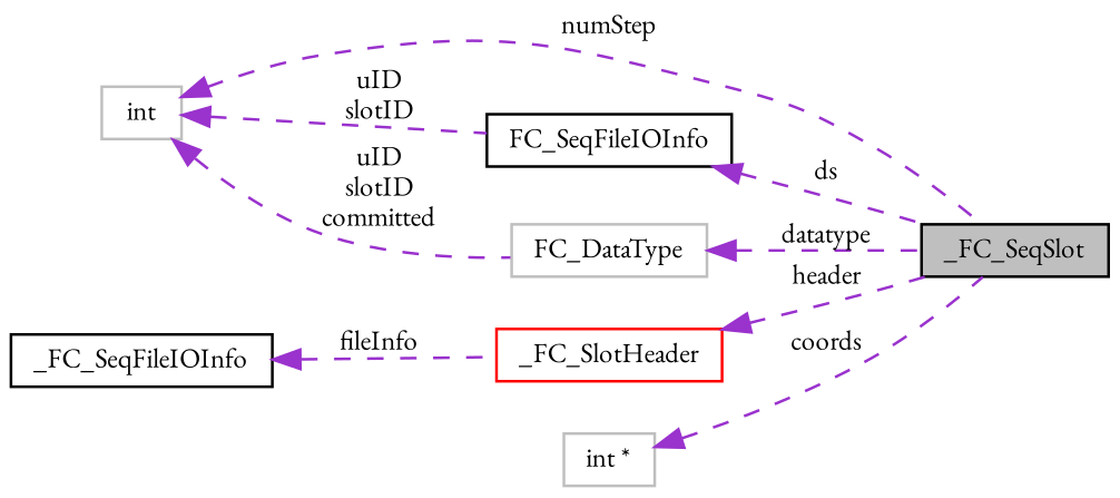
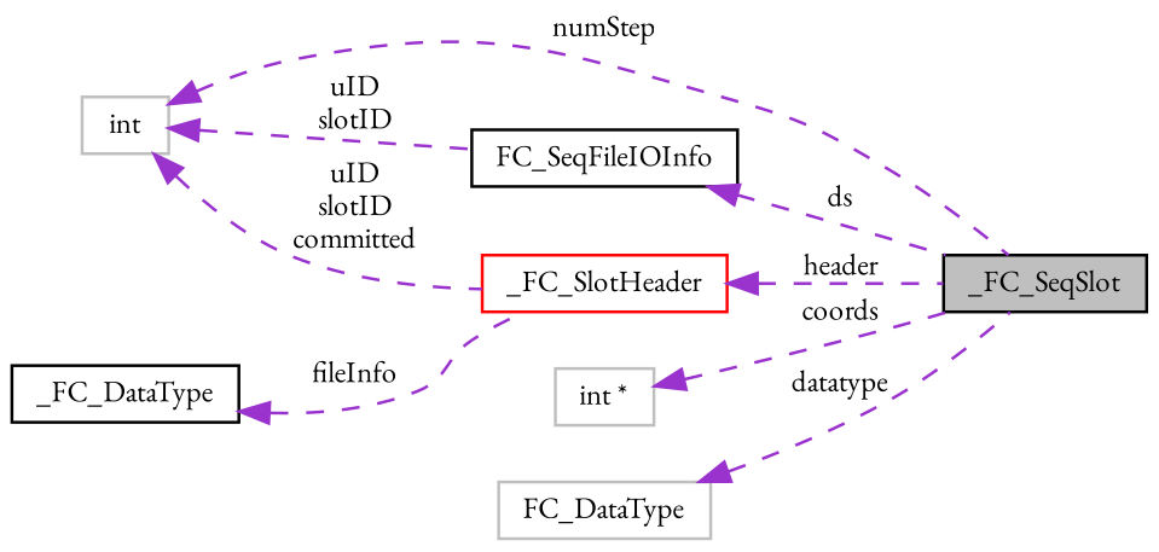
  digraph {
    fontname="EB Garamond"
    rankdir=LR
    node [color=black fillcolor=white fontname="EB Garamond" fontsize=10 shape=record style=filled]
    edge [color=darkorchid3 dir=back fontname="EB Garamond" fontsize=10 labelfontname="FreeSans.ttf" labelfontsize=10 style=dashed]
    n1 [fillcolor=grey75 fontcolor=black height=0.2 label=_FC_SeqSlot width=0.4]
    n2 [height=0.2 label=FC_SeqFileIOInfo width=0.4]
    n3 [color=grey75 height=0.2 label=int width=0.4]
    n4 [color=red height=0.2 label=_FC_SlotHeader width=0.4]
-   n5 [height=0.2 label=_FC_SeqFileIOInfo width=0.4]
+   n5 [height=0.2 label=_FC_DataType width=0.4]
    n6 [color=grey75 height=0.2 label="int *" width=0.4]
    n7 [color=grey75 height=0.2 label=FC_DataType width=0.4]
    n2 -> n1 [label=ds]
    n3 -> n1 [label=numStep]
    n3 -> n2 [label="uID\nslotID"]
-   n3 -> n7 [label="uID\nslotID\ncommitted"]
+   n3 -> n4 [label="uID\nslotID\ncommitted"]
    n4 -> n1 [label=header]
    n5 -> n4 [label=fileInfo]
    n6 -> n1 [label=coords]
    n7 -> n1 [label=datatype]
  }
